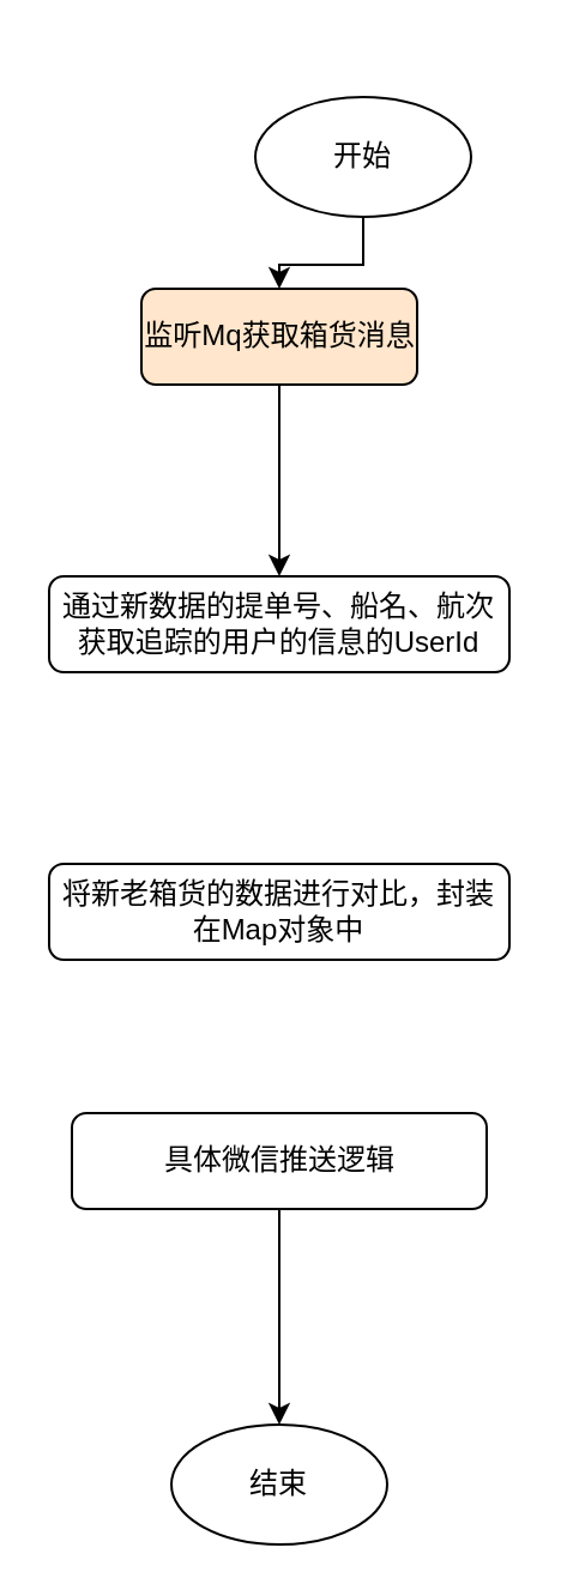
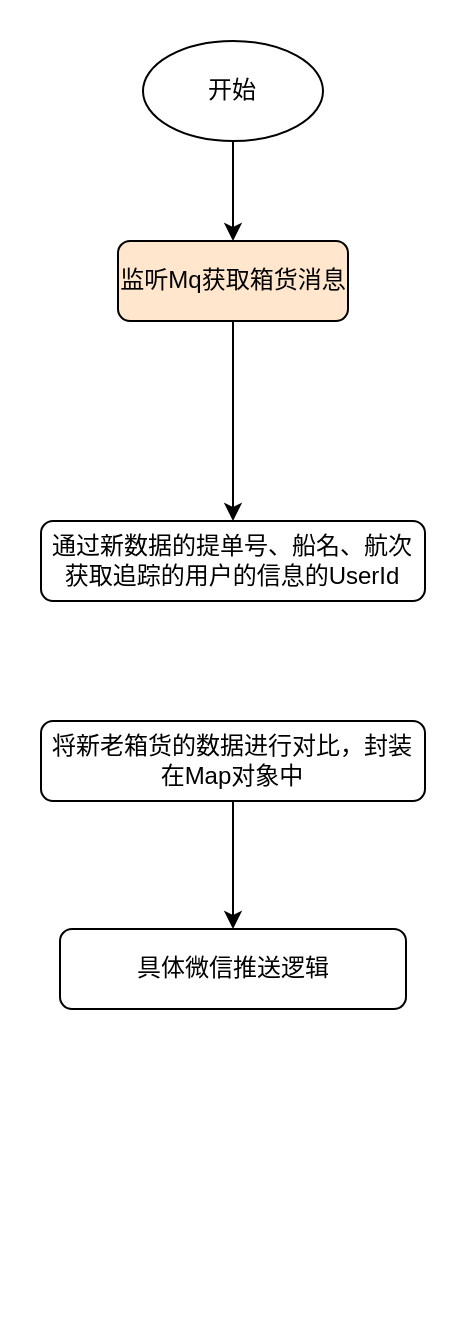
  <mxCell id="0" />
  <mxCell id="1" parent="0" />
  <mxCell id="2" style="edgeStyle=orthogonalEdgeStyle;rounded=0;orthogonalLoop=1;jettySize=auto;html=1;exitX=0.5;exitY=1;exitDx=0;exitDy=0;entryX=0.5;entryY=0;entryDx=0;entryDy=0;" edge="1" parent="1" source="3" target="5"><mxGeometry relative="1" as="geometry" /></mxCell>
- <mxCell id="3" value="开始" style="ellipse;whiteSpace=wrap;html=1;" vertex="1" parent="1"><mxGeometry x="106" y="40" width="90" height="50" as="geometry" /></mxCell>
+ <mxCell id="3" value="开始" style="ellipse;whiteSpace=wrap;html=1;" vertex="1" parent="1"><mxGeometry x="71" y="20" width="90" height="50" as="geometry" /></mxCell>
  <mxCell id="4" value="" style="edgeStyle=orthogonalEdgeStyle;rounded=0;orthogonalLoop=1;jettySize=auto;html=1;" edge="1" parent="1" source="5" target="6"><mxGeometry relative="1" as="geometry" /></mxCell>
  <mxCell id="5" value="监听Mq获取箱货消息" style="rounded=1;whiteSpace=wrap;html=1;fillColor=#ffe6cc;" vertex="1" parent="1"><mxGeometry x="58.5" y="120" width="115" height="40" as="geometry" /></mxCell>
- <mxCell id="6" value="通过新数据的提单号、船名、航次获取追踪的用户的信息的UserId" style="rounded=1;whiteSpace=wrap;html=1;" vertex="1" parent="1"><mxGeometry x="20" y="240" width="192" height="40" as="geometry" /></mxCell>
+ <mxCell id="6" value="通过新数据的提单号、船名、航次获取追踪的用户的信息的UserId" style="rounded=1;whiteSpace=wrap;html=1;" vertex="1" parent="1"><mxGeometry x="20" y="260" width="192" height="40" as="geometry" /></mxCell>
+ <mxCell id="7" style="edgeStyle=orthogonalEdgeStyle;rounded=0;orthogonalLoop=1;jettySize=auto;html=1;exitX=0.5;exitY=1;exitDx=0;exitDy=0;entryX=0.5;entryY=0;entryDx=0;entryDy=0;" edge="1" parent="1" source="8" target="10"><mxGeometry relative="1" as="geometry" /></mxCell>
  <mxCell id="8" value="将新老箱货的数据进行对比，封装在Map对象中" style="rounded=1;whiteSpace=wrap;html=1;" vertex="1" parent="1"><mxGeometry x="20" y="360" width="192" height="40" as="geometry" /></mxCell>
- <mxCell id="9" style="edgeStyle=orthogonalEdgeStyle;rounded=0;orthogonalLoop=1;jettySize=auto;html=1;exitX=0.5;exitY=1;exitDx=0;exitDy=0;entryX=0.5;entryY=0;entryDx=0;entryDy=0;" edge="1" parent="1" source="10" target="11"><mxGeometry relative="1" as="geometry" /></mxCell>
  <mxCell id="10" value="具体微信推送逻辑" style="rounded=1;whiteSpace=wrap;html=1;" vertex="1" parent="1"><mxGeometry x="29.5" y="464" width="173" height="40" as="geometry" /></mxCell>
- <mxCell id="11" value="结束" style="ellipse;whiteSpace=wrap;html=1;" vertex="1" parent="1"><mxGeometry x="71" y="594" width="90" height="50" as="geometry" /></mxCell>
